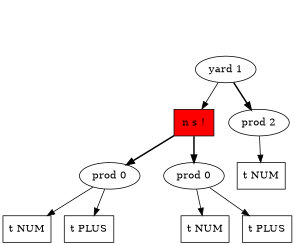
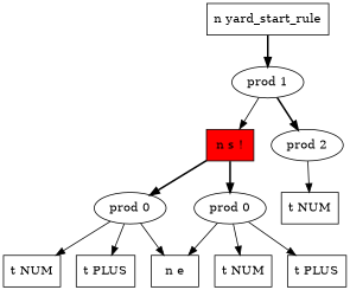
  digraph {
    node [shape=box]
-   n2 [label="yard 1" shape=""]
+   n1 [label="n yard_start_rule"]
+   n2 [label="prod 1" shape=""]
    n3 [fillcolor=red label="n s !" style=filled]
    n4 [label="prod 2" shape=""]
    n5 [label="prod 0" shape=""]
    n6 [label="prod 0" shape=""]
    n7 [label="t NUM"]
    n8 [label="t PLUS"]
+   n9 [label="n e"]
    n10 [label="t NUM"]
    n11 [label="t PLUS"]
    n12 [label="t NUM"]
+   n1 -> n2 [style=bold width=10]
    n2 -> n3
    n2 -> n4 [style=bold width=10]
    n3 -> n5 [style=bold width=10]
    n3 -> n6 [style=bold width=10]
    n4 -> n12
    n5 -> n7
    n5 -> n8
+   n5 -> n9
+   n6 -> n9
    n6 -> n10
    n6 -> n11
  }
